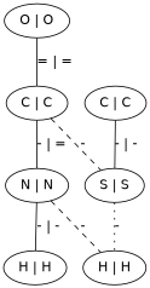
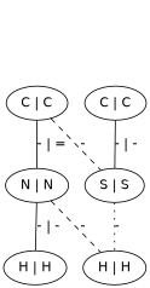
  graph {
    fontname="DejaVu Sans"
    node [fontname="DejaVu Sans"]
    edge [fontname="DejaVu Sans"]
-   n1 [label="O | O"]
    n2 [label="C | C"]
    n3 [label="N | N"]
    n4 [label="S | S"]
    n5 [label="H | H"]
    n6 [label="H | H"]
    n7 [label="C | C"]
-   n1 -- n2 [label="= | ="]
    n2 -- n3 [label="- | ="]
    n2 -- n4 [label="-" style=dashed]
    n3 -- n5 [label="- | -"]
    n3 -- n6 [label="-" style=dashed]
    n4 -- n6 [label="-" style=dotted]
    n7 -- n4 [label="- | -"]
  }
